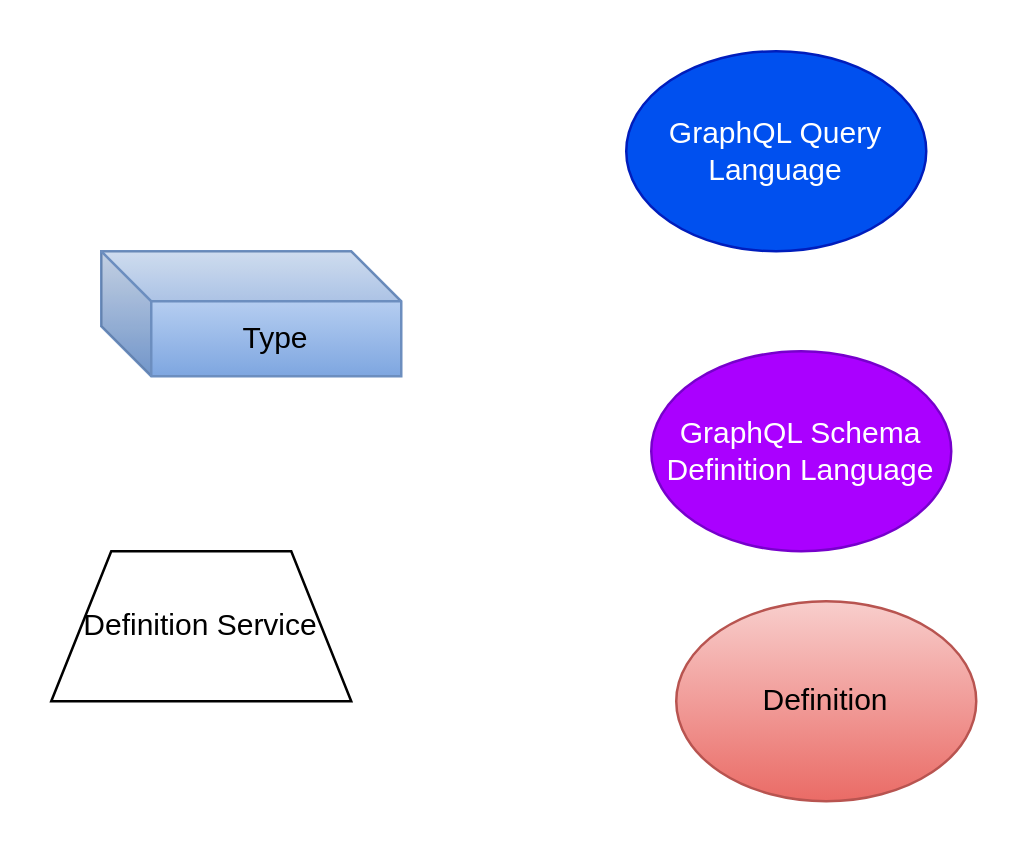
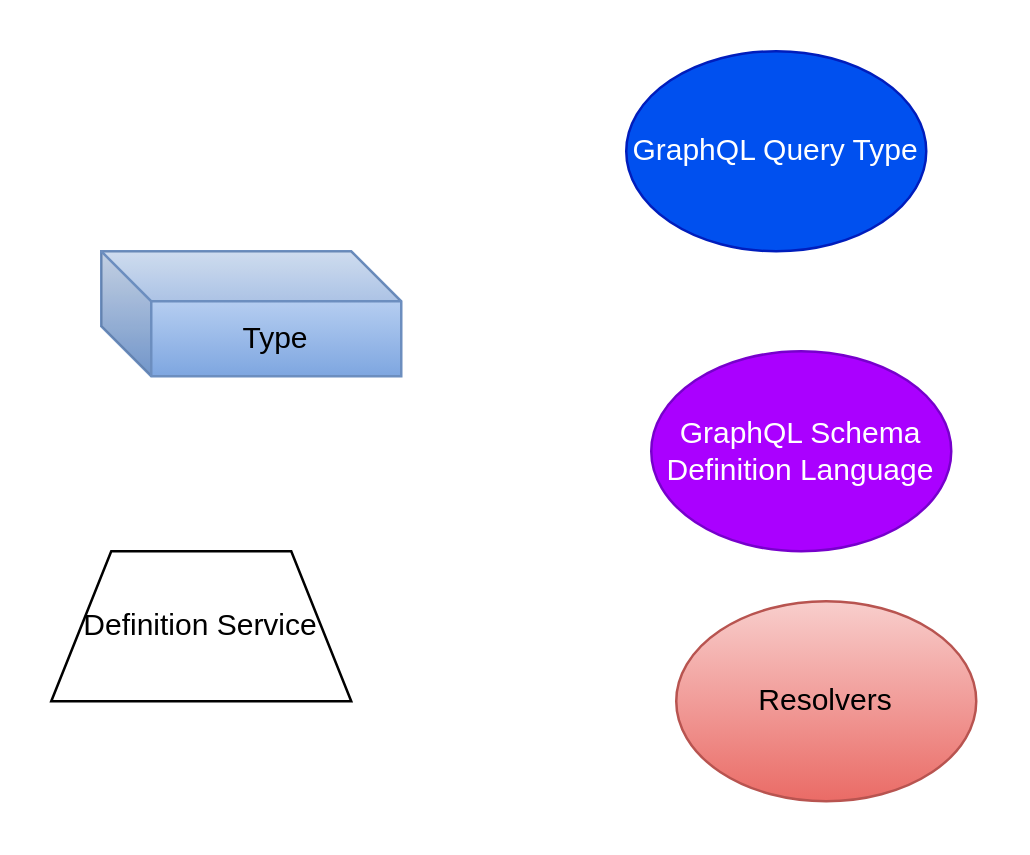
  <mxCell id="0" />
  <mxCell id="1" parent="0" />
  <mxCell id="2" value="Type" style="shape=cube;whiteSpace=wrap;html=1;boundedLbl=1;backgroundOutline=1;darkOpacity=0.05;darkOpacity2=0.1;gradientColor=#7ea6e0;fillColor=#dae8fc;strokeColor=#6c8ebf;" vertex="1" parent="1"><mxGeometry x="40" y="100" width="120" height="50" as="geometry" /></mxCell>
- <mxCell id="3" value="GraphQL Query Language" style="ellipse;whiteSpace=wrap;html=1;fillColor=#0050ef;strokeColor=#001DBC;fontColor=#ffffff;" vertex="1" parent="1"><mxGeometry x="250" y="20" width="120" height="80" as="geometry" /></mxCell>
+ <mxCell id="3" value="GraphQL Query Type" style="ellipse;whiteSpace=wrap;html=1;fillColor=#0050ef;strokeColor=#001DBC;fontColor=#ffffff;" vertex="1" parent="1"><mxGeometry x="250" y="20" width="120" height="80" as="geometry" /></mxCell>
  <mxCell id="4" value="GraphQL Schema Definition Language" style="ellipse;whiteSpace=wrap;html=1;fillColor=#aa00ff;strokeColor=#7700CC;fontColor=#ffffff;" vertex="1" parent="1"><mxGeometry x="260" y="140" width="120" height="80" as="geometry" /></mxCell>
  <mxCell id="5" value="Definition Service" style="shape=trapezoid;perimeter=trapezoidPerimeter;whiteSpace=wrap;html=1;" vertex="1" parent="1"><mxGeometry x="20" y="220" width="120" height="60" as="geometry" /></mxCell>
- <mxCell id="6" value="Definition" style="ellipse;whiteSpace=wrap;html=1;fillColor=#f8cecc;strokeColor=#b85450;gradientColor=#ea6b66;" vertex="1" parent="1"><mxGeometry x="270" y="240" width="120" height="80" as="geometry" /></mxCell>
+ <mxCell id="6" value="Resolvers" style="ellipse;whiteSpace=wrap;html=1;fillColor=#f8cecc;strokeColor=#b85450;gradientColor=#ea6b66;" vertex="1" parent="1"><mxGeometry x="270" y="240" width="120" height="80" as="geometry" /></mxCell>
